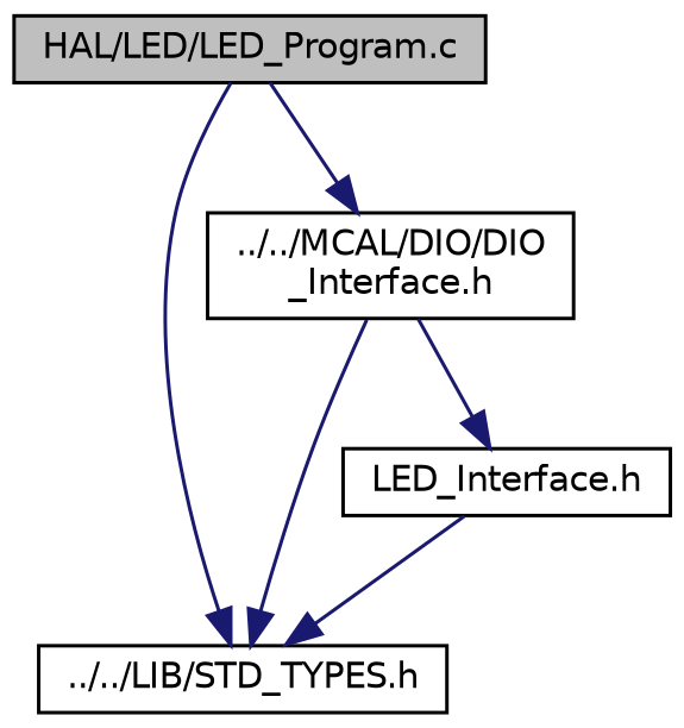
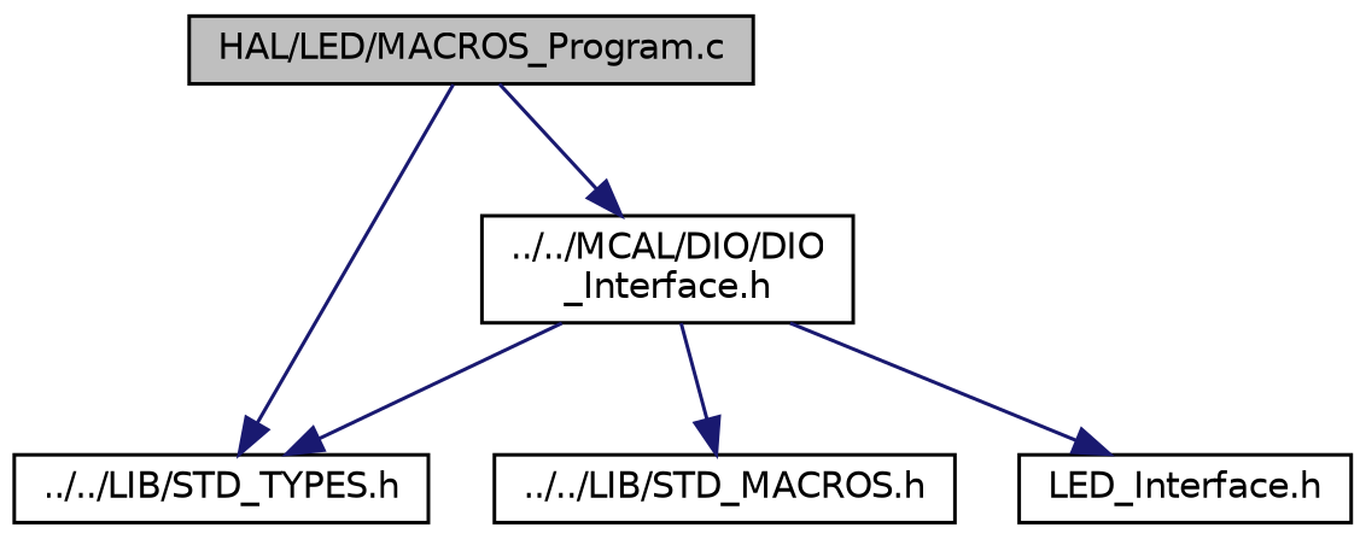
  digraph {
    node [color=black fillcolor=white fontname=Helvetica fontsize=10 shape=record style=filled]
    edge [color=midnightblue fontname=Helvetica fontsize=10 labelfontname=Helvetica labelfontsize=10 style=solid]
-   n1 [fillcolor=grey75 fontcolor=black height=0.2 label="HAL/LED/LED_Program.c" width=0.4]
+   n1 [fillcolor=grey75 fontcolor=black height=0.2 label="HAL/LED/MACROS_Program.c" width=0.4]
    n2 [height=0.2 label="../../LIB/STD_TYPES.h" width=0.4]
    n3 [height=0.2 label="../../MCAL/DIO/DIO\l_Interface.h" width=0.4]
+   n4 [height=0.2 label="../../LIB/STD_MACROS.h" width=0.4]
    n5 [height=0.2 label="LED_Interface.h" width=0.4]
    n1 -> n2
    n1 -> n3
    n3 -> n2
+   n3 -> n4
    n3 -> n5
-   n5 -> n2
  }
